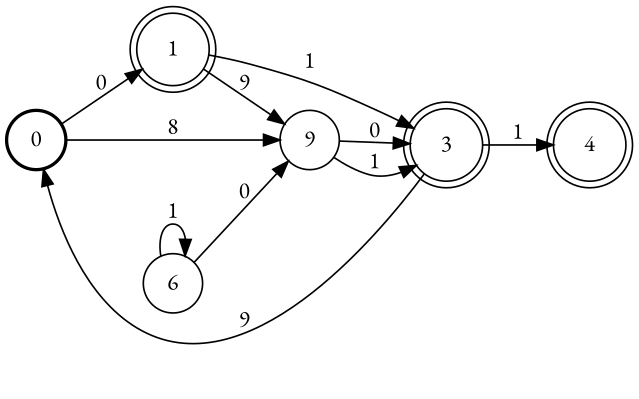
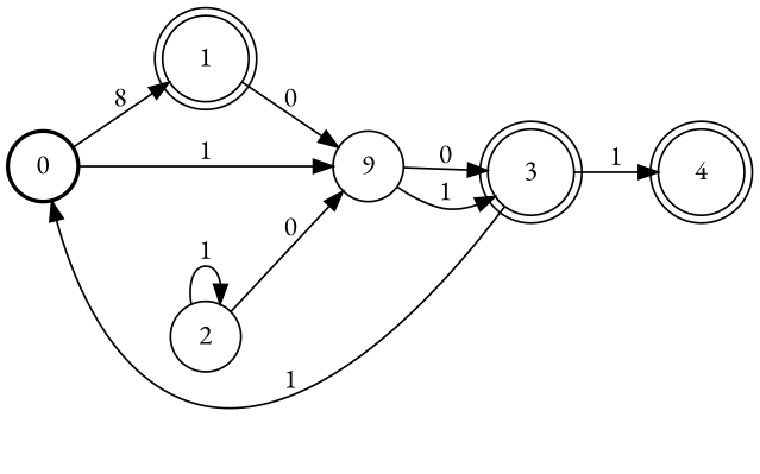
  digraph {
    fontname="EB Garamond"
    rankdir=LR
    node [fontname="EB Garamond" shape=circle]
    edge [fontname="EB Garamond"]
    0 [style=bold]
    1 [peripheries=2]
    n3 [label=9]
    3 [peripheries=2]
    4 [peripheries=2]
-   6
-   0 -> 1 [label=0]
-   0 -> n3 [label=8]
-   1 -> n3 [label=9]
-   1 -> 3 [label=1]
+   6 [label=2]
+   0 -> 1 [label=8]
+   0 -> n3 [label=1]
+   1 -> n3 [label=0]
    n3 -> 3 [label=0]
    n3 -> 3 [label=1]
-   3 -> 0 [label=9]
+   3 -> 0 [label=1]
    3 -> 4 [label=1]
    6 -> n3 [label=0]
    6 -> 6 [label=1]
  }
